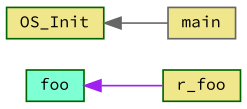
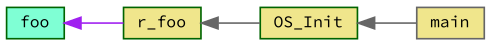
  digraph {
    fontname="Source Code Pro"
    rankdir=LR
    node [color=darkgreen fillcolor=khaki fontname="Source Code Pro" fontsize=10 shape=record style=filled]
    edge [color=gray40 dir=back fontname="Source Code Pro" fontsize=10 labelfontname=Helvetica labelfontsize=10 style=solid]
    n1 [fillcolor=aquamarine fontcolor=black height=0.2 label=foo width=0.4]
    n2 [height=0.2 label=r_foo width=0.4]
    n3 [height=0.2 label=OS_Init width=0.4]
    n4 [color=gray40 height=0.2 label=main width=0.4]
    n1 -> n2 [color=purple]
+   n2 -> n3
    n3 -> n4
  }
